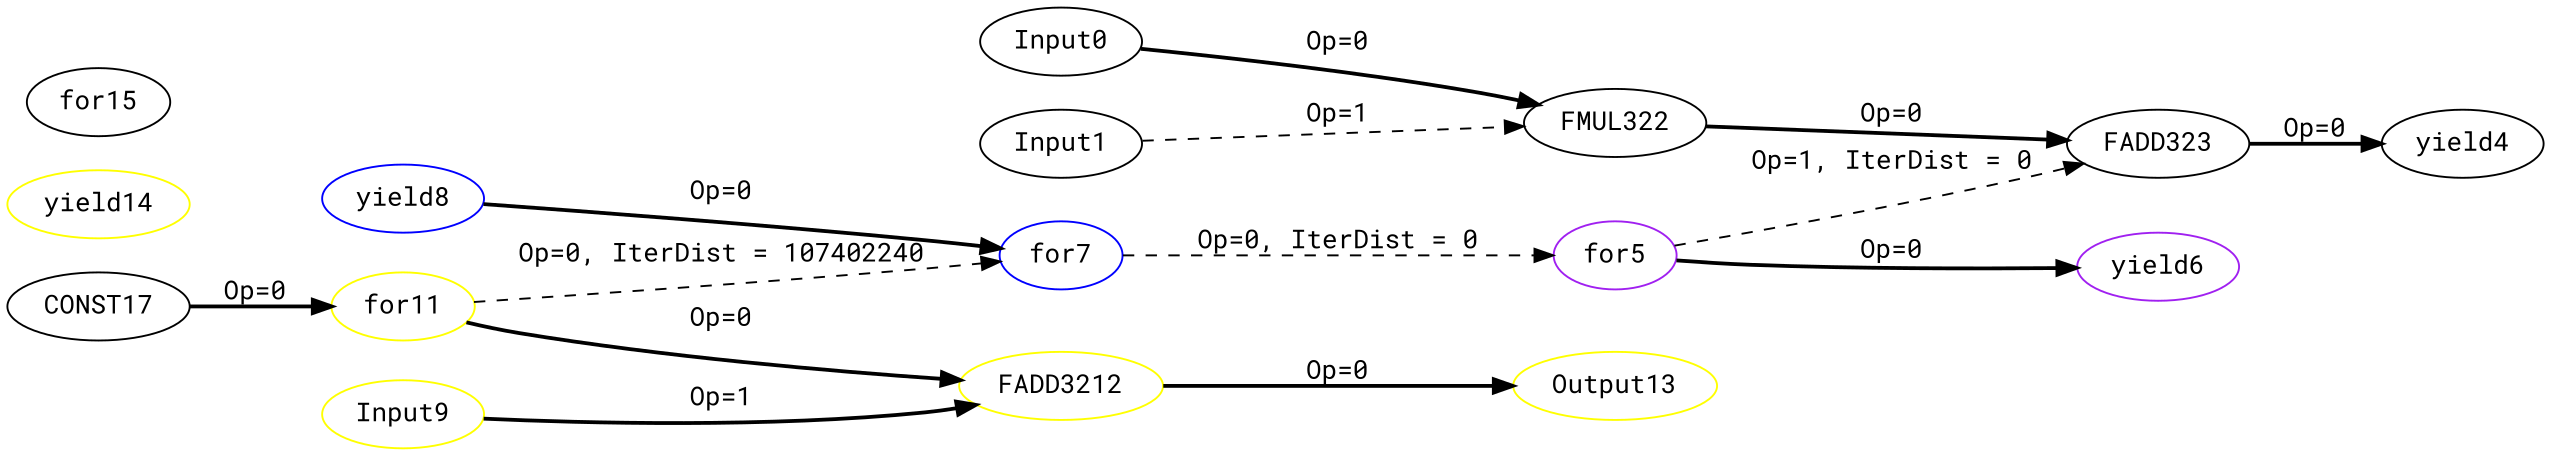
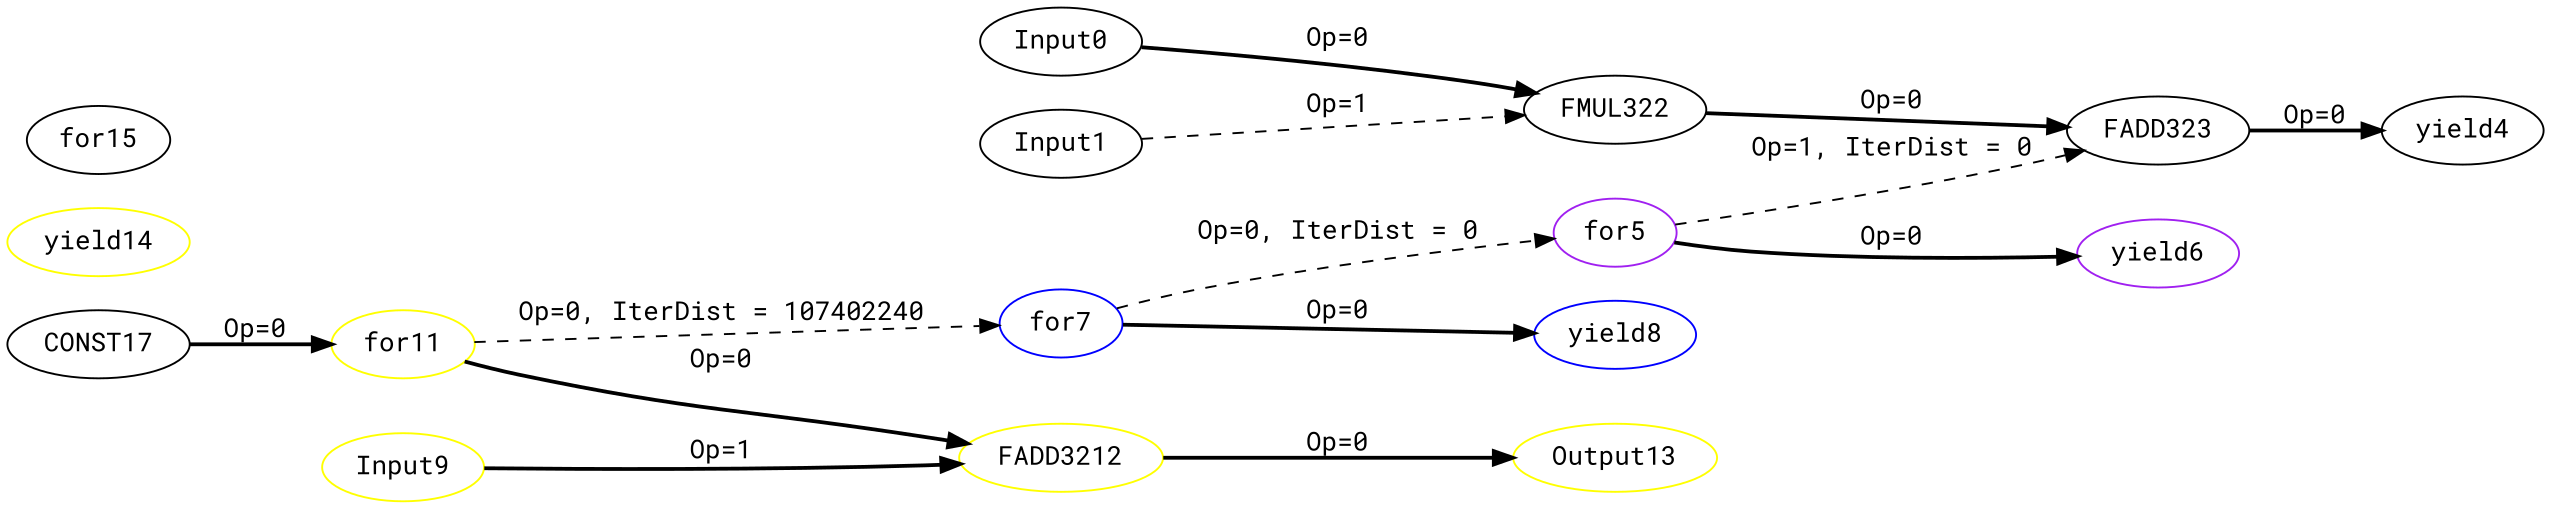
  digraph {
    fontname="Roboto Mono"
    rankdir=LR
    node [color=black fontname="Roboto Mono" opcode=yield]
    edge [color=black fontname="Roboto Mono" operand=0 style=bold]
    Input0 [offset="0,0" opcode=Input pattern="4,7,120,7,120,3,-2900,29" ref_name=conv2d_kernel_0_1]
    FMUL322 [opcode=FMUL32]
    FADD323 [opcode=FADD32]
    Input1 [offset="0,0" opcode=Input pattern="4,7,4,7,4,3,-584,29" ref_name=conv2d_kernel_0_2]
    yield4
    for5 [color=purple opcode=for]
    yield6 [color=purple]
    for7 [color=blue opcode=for]
    yield8 [color=blue]
    Input9 [color=yellow offset="0,0" opcode=Input pattern="0,7,0,7,0,3,4,29" ref_name=conv2d_kernel_0_0]
    FADD3212 [color=yellow opcode=FADD32]
    Output13 [color=yellow offset="0,0" opcode=Output pattern="0,7,0,7,0,3,4,29" ref_name=conv2d_kernel_0_3]
    n13 [label=CONST17 opcode=CONST value="0x00000000"]
    for11 [color=yellow opcode=for]
    yield14 [color=yellow]
    for15 [opcode=for]
    Input0 -> FMUL322 [label="Op=0"]
    FMUL322 -> FADD323 [label="Op=0"]
    FADD323 -> yield4 [label="Op=0"]
    Input1 -> FMUL322 [label="Op=1" operand=1 style=dashed]
    for5 -> FADD323 [iterdist=0 label="Op=1, IterDist = 0" operand=1 style=dashed]
    for5 -> yield6 [label="Op=0"]
    for7 -> for5 [iterdist=0 label="Op=0, IterDist = 0" style=dashed]
-   yield8 -> for7 [label="Op=0"]
+   for7 -> yield8 [label="Op=0"]
    Input9 -> FADD3212 [label="Op=1" operand=1]
    FADD3212 -> Output13 [label="Op=0"]
    n13 -> for11 [label="Op=0"]
    for11 -> for7 [iterdist=107402240 label="Op=0, IterDist = 107402240" style=dashed]
    for11 -> FADD3212 [label="Op=0"]
  }
